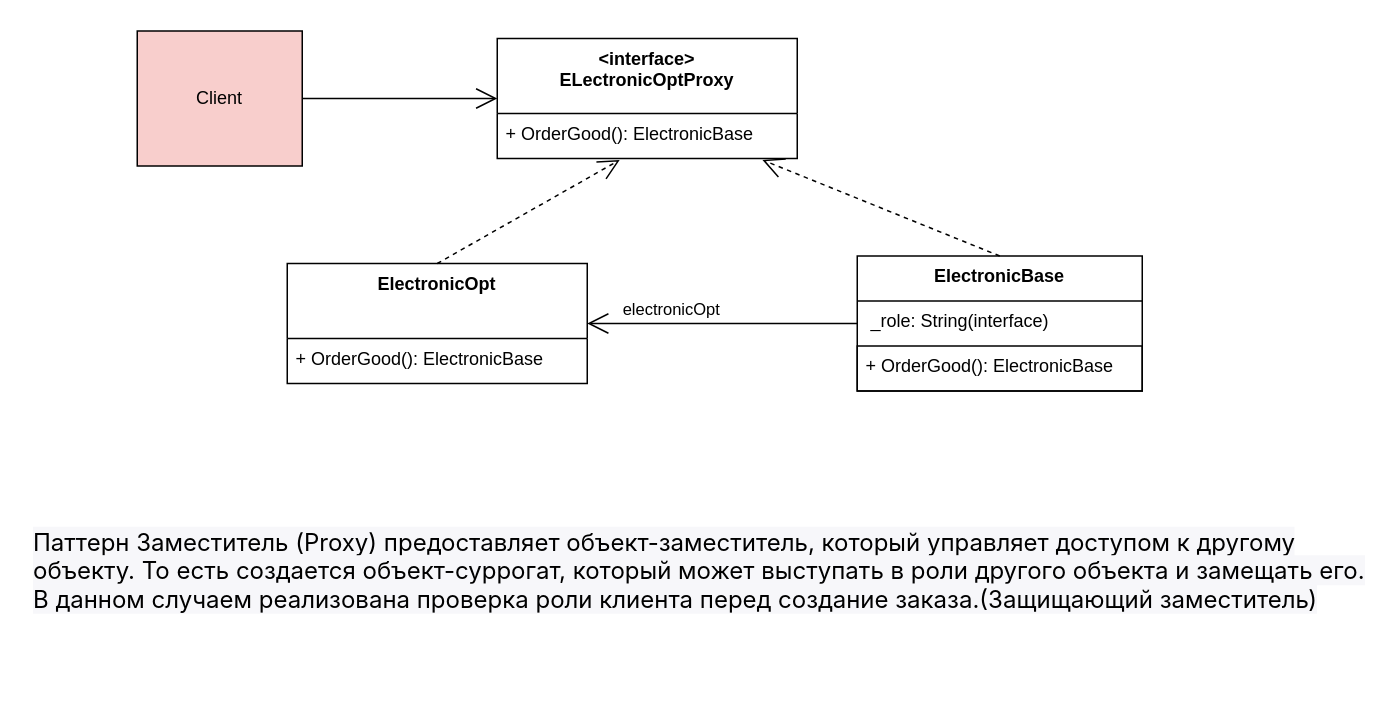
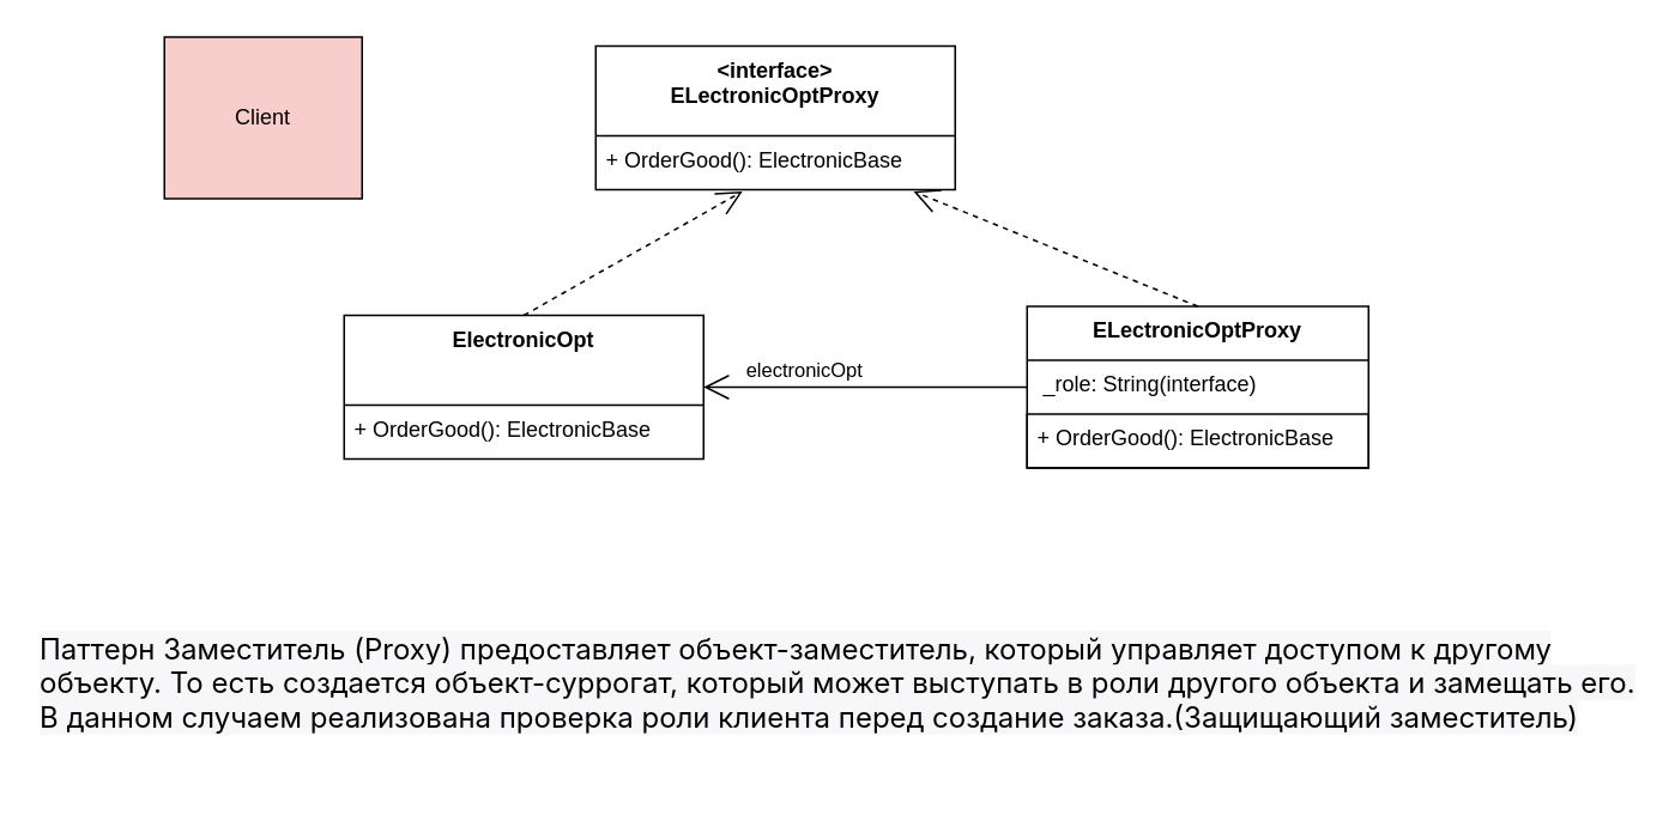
  <mxCell id="0" />
  <mxCell id="1" parent="0" />
  <mxCell id="2" value="&amp;lt;interface&amp;gt;&lt;div&gt;ELectronicOptProxy&lt;br&gt;&lt;/div&gt;" style="swimlane;fontStyle=1;align=center;verticalAlign=top;childLayout=stackLayout;horizontal=1;startSize=50;horizontalStack=0;resizeParent=1;resizeParentMax=0;resizeLast=0;collapsible=1;marginBottom=0;whiteSpace=wrap;html=1;" vertex="1" parent="1"><mxGeometry x="331" y="25" width="200" height="80" as="geometry" /></mxCell>
  <mxCell id="3" value="+ OrderGood(): ElectronicBase" style="text;strokeColor=none;fillColor=none;align=left;verticalAlign=top;spacingLeft=4;spacingRight=4;overflow=hidden;rotatable=0;points=[[0,0.5],[1,0.5]];portConstraint=eastwest;whiteSpace=wrap;html=1;" vertex="1" parent="2"><mxGeometry y="50" width="200" height="30" as="geometry" /></mxCell>
  <mxCell id="4" value="&lt;div&gt;ElectronicOpt&lt;br&gt;&lt;/div&gt;" style="swimlane;fontStyle=1;align=center;verticalAlign=top;childLayout=stackLayout;horizontal=1;startSize=50;horizontalStack=0;resizeParent=1;resizeParentMax=0;resizeLast=0;collapsible=1;marginBottom=0;whiteSpace=wrap;html=1;" vertex="1" parent="1"><mxGeometry x="191" y="175" width="200" height="80" as="geometry" /></mxCell>
  <mxCell id="5" value="+ OrderGood(): ElectronicBase" style="text;strokeColor=none;fillColor=none;align=left;verticalAlign=top;spacingLeft=4;spacingRight=4;overflow=hidden;rotatable=0;points=[[0,0.5],[1,0.5]];portConstraint=eastwest;whiteSpace=wrap;html=1;" vertex="1" parent="4"><mxGeometry y="50" width="200" height="30" as="geometry" /></mxCell>
- <mxCell id="6" value="&lt;div&gt;ElectronicBase&lt;br&gt;&lt;/div&gt;" style="swimlane;fontStyle=1;align=center;verticalAlign=top;childLayout=stackLayout;horizontal=1;startSize=30;horizontalStack=0;resizeParent=1;resizeParentMax=0;resizeLast=0;collapsible=1;marginBottom=0;whiteSpace=wrap;html=1;" vertex="1" parent="1"><mxGeometry x="571" y="170" width="190" height="90" as="geometry" /></mxCell>
+ <mxCell id="6" value="&lt;div&gt;ELectronicOptProxy&lt;br&gt;&lt;/div&gt;" style="swimlane;fontStyle=1;align=center;verticalAlign=top;childLayout=stackLayout;horizontal=1;startSize=30;horizontalStack=0;resizeParent=1;resizeParentMax=0;resizeLast=0;collapsible=1;marginBottom=0;whiteSpace=wrap;html=1;" vertex="1" parent="1"><mxGeometry x="571" y="170" width="190" height="90" as="geometry" /></mxCell>
  <mxCell id="7" value="&amp;nbsp;_role: String(interface)" style="text;strokeColor=none;fillColor=none;align=left;verticalAlign=top;spacingLeft=4;spacingRight=4;overflow=hidden;rotatable=0;points=[[0,0.5],[1,0.5]];portConstraint=eastwest;whiteSpace=wrap;html=1;" vertex="1" parent="6"><mxGeometry y="30" width="190" height="30" as="geometry" /></mxCell>
  <mxCell id="8" value="+ OrderGood(): ElectronicBase" style="text;strokeColor=default;fillColor=none;align=left;verticalAlign=top;spacingLeft=4;spacingRight=4;overflow=hidden;rotatable=0;points=[[0,0.5],[1,0.5]];portConstraint=eastwest;whiteSpace=wrap;html=1;strokeWidth=1;" vertex="1" parent="6"><mxGeometry y="60" width="190" height="30" as="geometry" /></mxCell>
  <mxCell id="9" value="" style="endArrow=open;endSize=12;dashed=1;html=1;rounded=0;exitX=0.5;exitY=0;exitDx=0;exitDy=0;entryX=0.408;entryY=1.033;entryDx=0;entryDy=0;entryPerimeter=0;" edge="1" parent="1" source="4" target="3"><mxGeometry width="160" relative="1" as="geometry"><mxPoint x="381" y="165" as="sourcePoint" /><mxPoint x="541" y="165" as="targetPoint" /></mxGeometry></mxCell>
  <mxCell id="10" value="" style="endArrow=open;endSize=12;dashed=1;html=1;rounded=0;exitX=0.5;exitY=0;exitDx=0;exitDy=0;entryX=0.884;entryY=1.033;entryDx=0;entryDy=0;entryPerimeter=0;" edge="1" parent="1" source="6" target="3"><mxGeometry width="160" relative="1" as="geometry"><mxPoint x="511" y="165" as="sourcePoint" /><mxPoint x="633" y="96" as="targetPoint" /></mxGeometry></mxCell>
  <mxCell id="11" value="" style="endArrow=open;endFill=1;endSize=12;html=1;rounded=0;exitX=0;exitY=0.5;exitDx=0;exitDy=0;entryX=1;entryY=0.5;entryDx=0;entryDy=0;" edge="1" parent="1" source="6" target="4"><mxGeometry width="160" relative="1" as="geometry"><mxPoint x="381" y="165" as="sourcePoint" /><mxPoint x="541" y="165" as="targetPoint" /></mxGeometry></mxCell>
  <mxCell id="12" value="electronicOpt" style="edgeLabel;html=1;align=center;verticalAlign=middle;resizable=0;points=[];" vertex="1" connectable="0" parent="11"><mxGeometry x="0.012" y="-1" relative="1" as="geometry"><mxPoint x="-34" y="-9" as="offset" /></mxGeometry></mxCell>
  <mxCell id="13" value="Client" style="html=1;whiteSpace=wrap;fillColor=#f8cecc;" vertex="1" parent="1"><mxGeometry x="91" y="20" width="110" height="90" as="geometry" /></mxCell>
- <mxCell id="14" value="" style="endArrow=open;endFill=1;endSize=12;html=1;rounded=0;exitX=1;exitY=0.5;exitDx=0;exitDy=0;entryX=0;entryY=0.5;entryDx=0;entryDy=0;" edge="1" parent="1" source="13" target="2"><mxGeometry width="160" relative="1" as="geometry"><mxPoint x="221" y="-10" as="sourcePoint" /><mxPoint x="41" y="-25" as="targetPoint" /></mxGeometry></mxCell>
  <mxCell id="15" value="&lt;span style=&quot;color: rgb(0, 0, 0); font-family: -apple-system, &amp;quot;system-ui&amp;quot;, Helvetica, Arial, sans-serif; font-size: 16px; font-style: normal; font-variant-ligatures: normal; font-variant-caps: normal; font-weight: 400; letter-spacing: normal; orphans: 2; text-align: start; text-indent: 0px; text-transform: none; widows: 2; word-spacing: 0px; -webkit-text-stroke-width: 0px; white-space: normal; background-color: rgb(247, 247, 250); text-decoration-thickness: initial; text-decoration-style: initial; text-decoration-color: initial; display: inline !important; float: none;&quot;&gt;Паттерн Заместитель (Proxy) предоставляет объект-заместитель, который управляет доступом к другому объекту. То есть создается объект-суррогат, который может выступать в роли другого объекта и замещать его. В данном случаем реализована проверка роли клиента перед создание заказа.(Защищающий заместитель)&lt;/span&gt;" style="text;whiteSpace=wrap;html=1;" vertex="1" parent="1"><mxGeometry x="20" y="345" width="890" height="100" as="geometry" /></mxCell>
